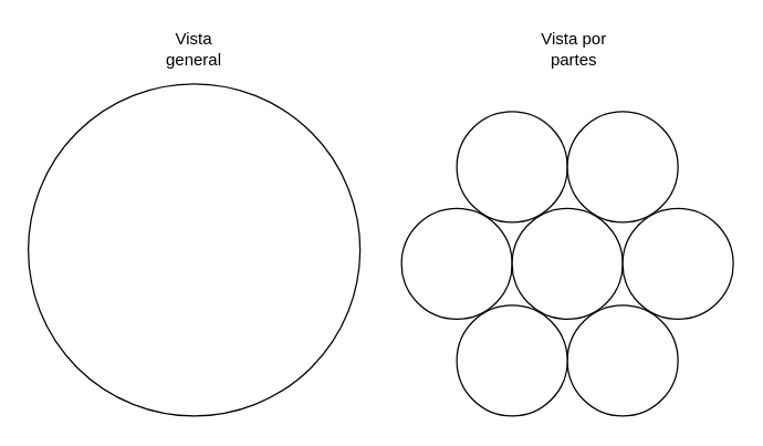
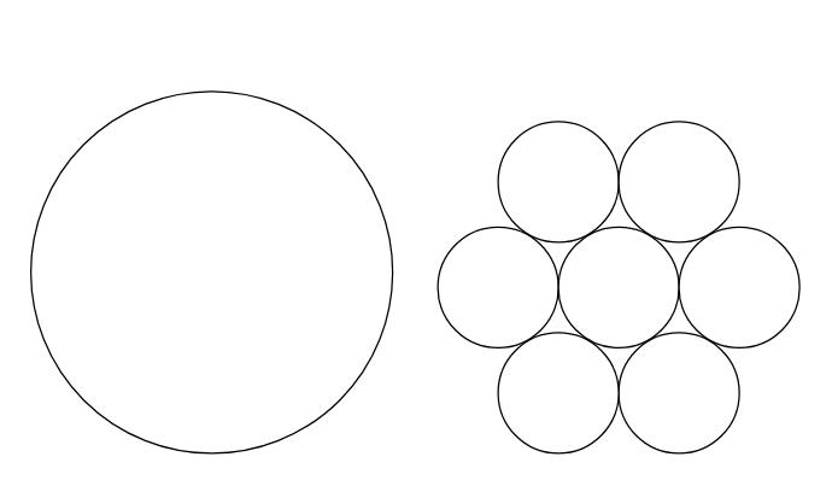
  <mxCell id="0" />
  <mxCell id="1" parent="0" />
  <mxCell id="2" value="" style="ellipse;whiteSpace=wrap;html=1;aspect=fixed;" vertex="1" parent="1"><mxGeometry x="20" y="60" width="240" height="240" as="geometry" /></mxCell>
  <mxCell id="3" value="" style="ellipse;whiteSpace=wrap;html=1;aspect=fixed;" vertex="1" parent="1"><mxGeometry x="290" y="150" width="80" height="80" as="geometry" /></mxCell>
  <mxCell id="4" value="" style="ellipse;whiteSpace=wrap;html=1;aspect=fixed;" vertex="1" parent="1"><mxGeometry x="370" y="150" width="80" height="80" as="geometry" /></mxCell>
  <mxCell id="5" value="" style="ellipse;whiteSpace=wrap;html=1;aspect=fixed;" vertex="1" parent="1"><mxGeometry x="410" y="220" width="80" height="80" as="geometry" /></mxCell>
  <mxCell id="6" value="" style="ellipse;whiteSpace=wrap;html=1;aspect=fixed;" vertex="1" parent="1"><mxGeometry x="330" y="220" width="80" height="80" as="geometry" /></mxCell>
  <mxCell id="7" value="" style="ellipse;whiteSpace=wrap;html=1;aspect=fixed;" vertex="1" parent="1"><mxGeometry x="450" y="150" width="80" height="80" as="geometry" /></mxCell>
  <mxCell id="8" value="" style="ellipse;whiteSpace=wrap;html=1;aspect=fixed;" vertex="1" parent="1"><mxGeometry x="330" y="80" width="80" height="80" as="geometry" /></mxCell>
  <mxCell id="9" value="" style="ellipse;whiteSpace=wrap;html=1;aspect=fixed;" vertex="1" parent="1"><mxGeometry x="410" y="80" width="80" height="80" as="geometry" /></mxCell>
- <mxCell id="10" value="Vista general" style="text;html=1;strokeColor=none;fillColor=none;align=center;verticalAlign=middle;whiteSpace=wrap;rounded=0;" vertex="1" parent="1"><mxGeometry x="110" y="20" width="60" height="30" as="geometry" /></mxCell>
- <mxCell id="11" value="Vista por partes" style="text;html=1;strokeColor=none;fillColor=none;align=center;verticalAlign=middle;whiteSpace=wrap;rounded=0;" vertex="1" parent="1"><mxGeometry x="385" y="20" width="60" height="30" as="geometry" /></mxCell>
